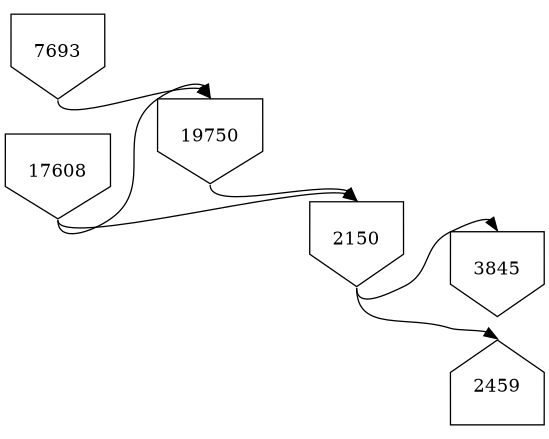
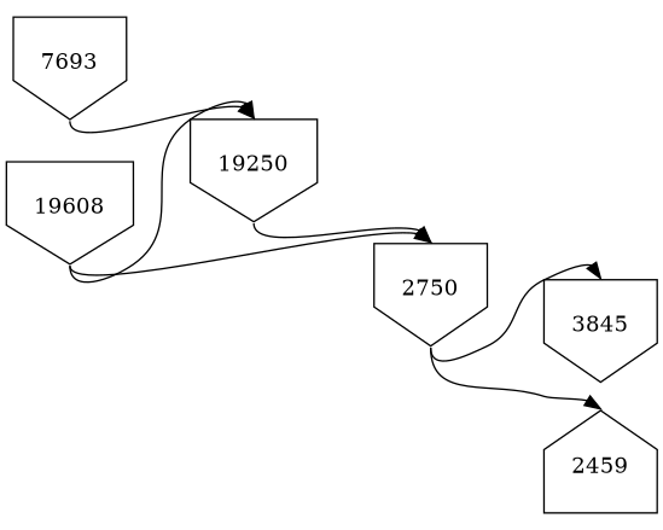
  digraph {
    rankdir=LR
    node [shape=invhouse]
    edge [headport=n tailport=s]
-   19250 [height=1 width=1 label=19750]
-   2750 [height=1 width=1 label=2150]
+   19250 [height=1 width=1]
+   2750 [height=1 width=1]
    n3 [height=1 label=3845 width=1]
    n4 [height=1 label=2459 shape=house width=1]
-   19608 [height=1 width=1 label=17608]
+   19608 [height=1 width=1]
    n6 [height=1 label=7693 width=1]
    19250 -> 2750
    2750 -> n3
    2750 -> n4
    19608 -> 19250
    19608 -> 2750
    n6 -> 19250
  }
